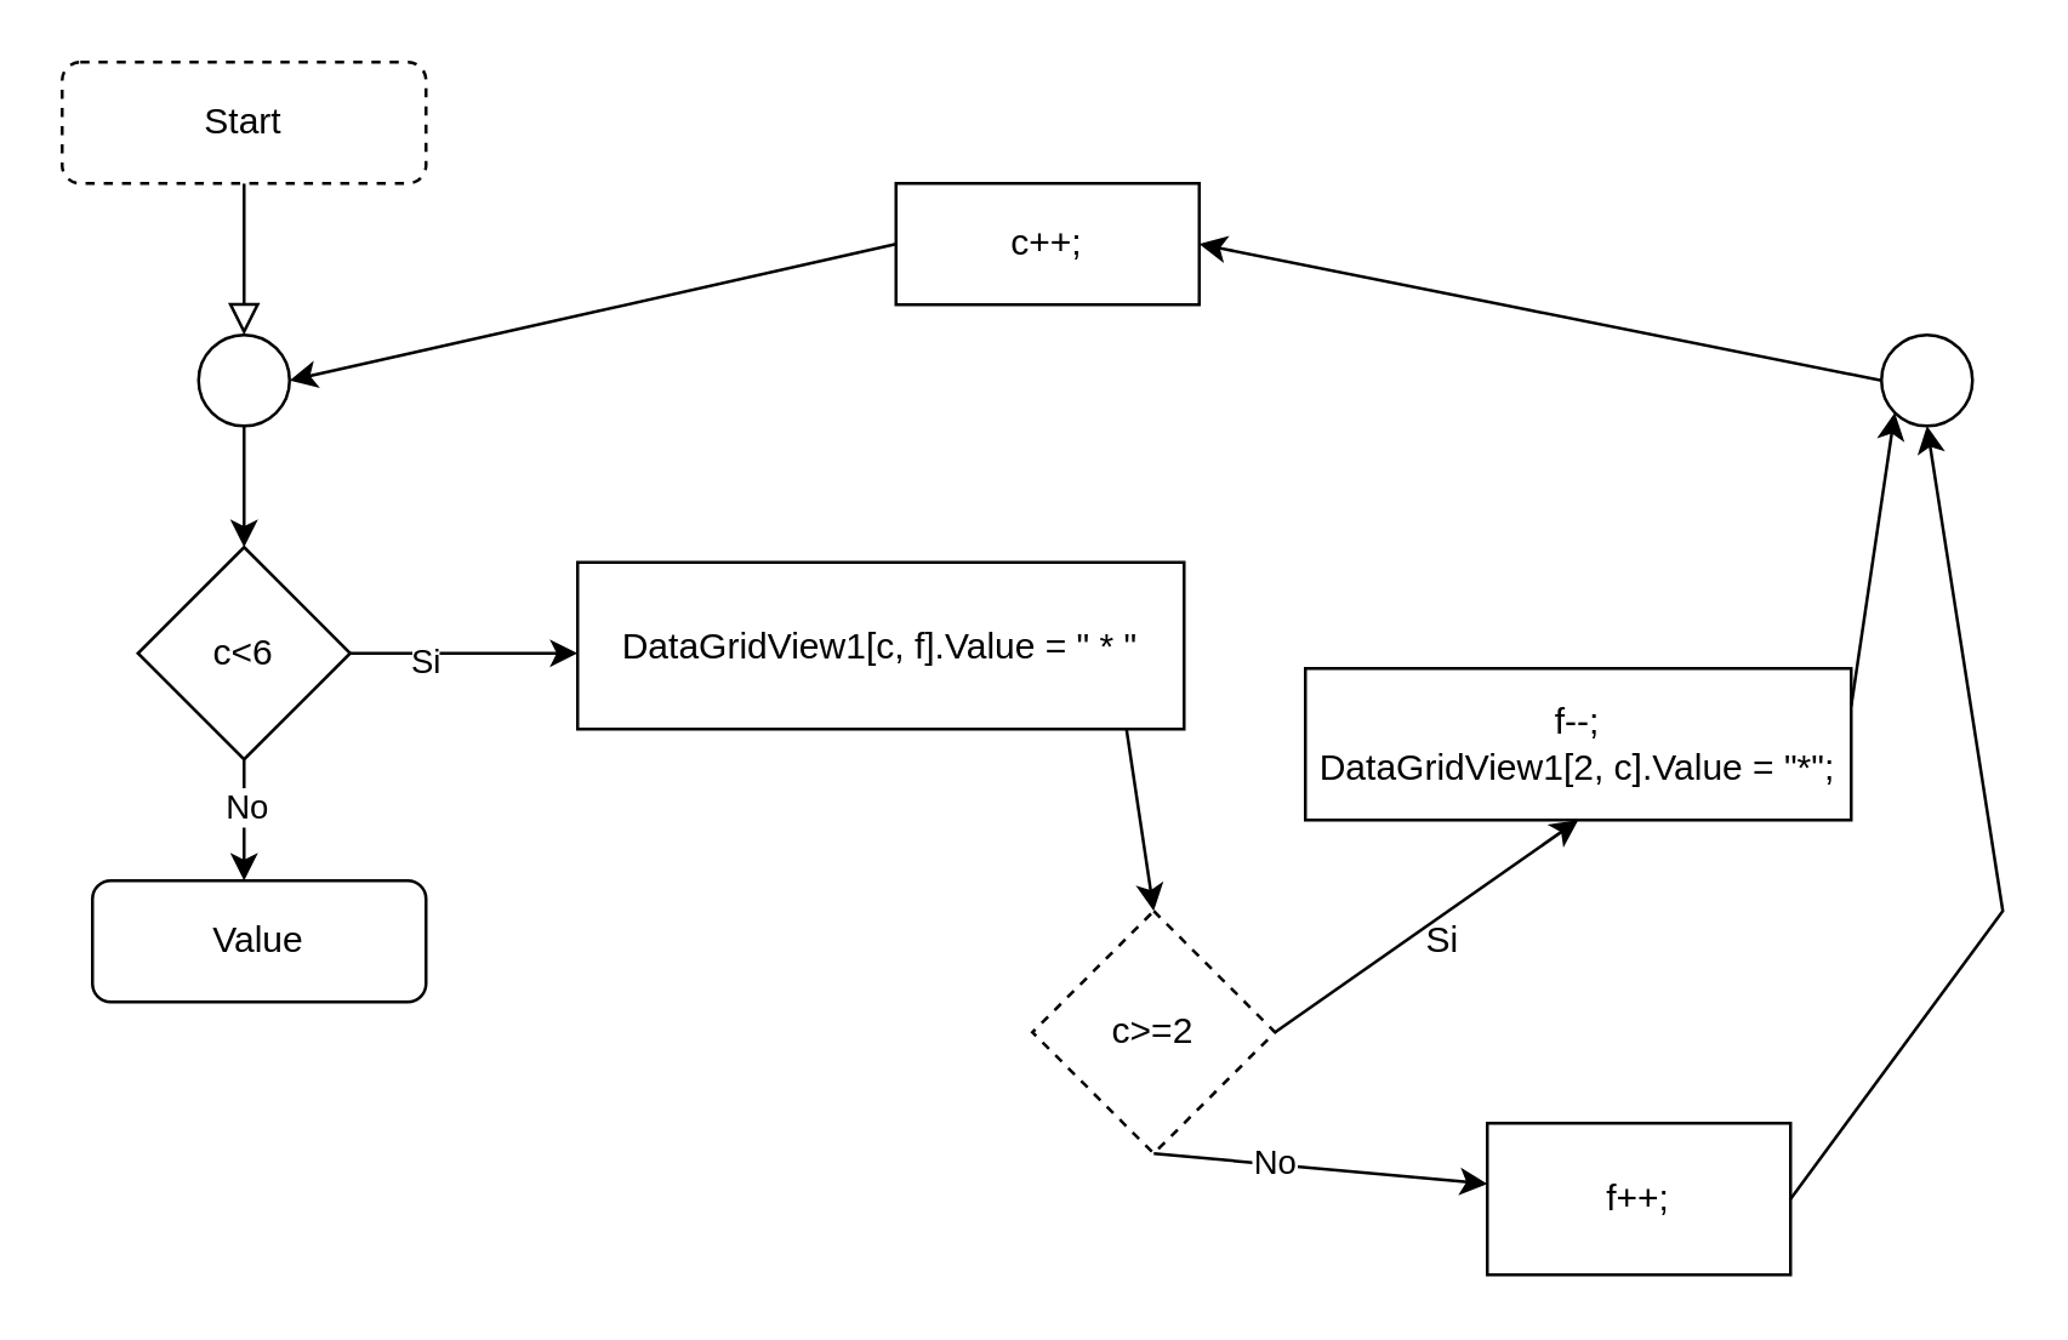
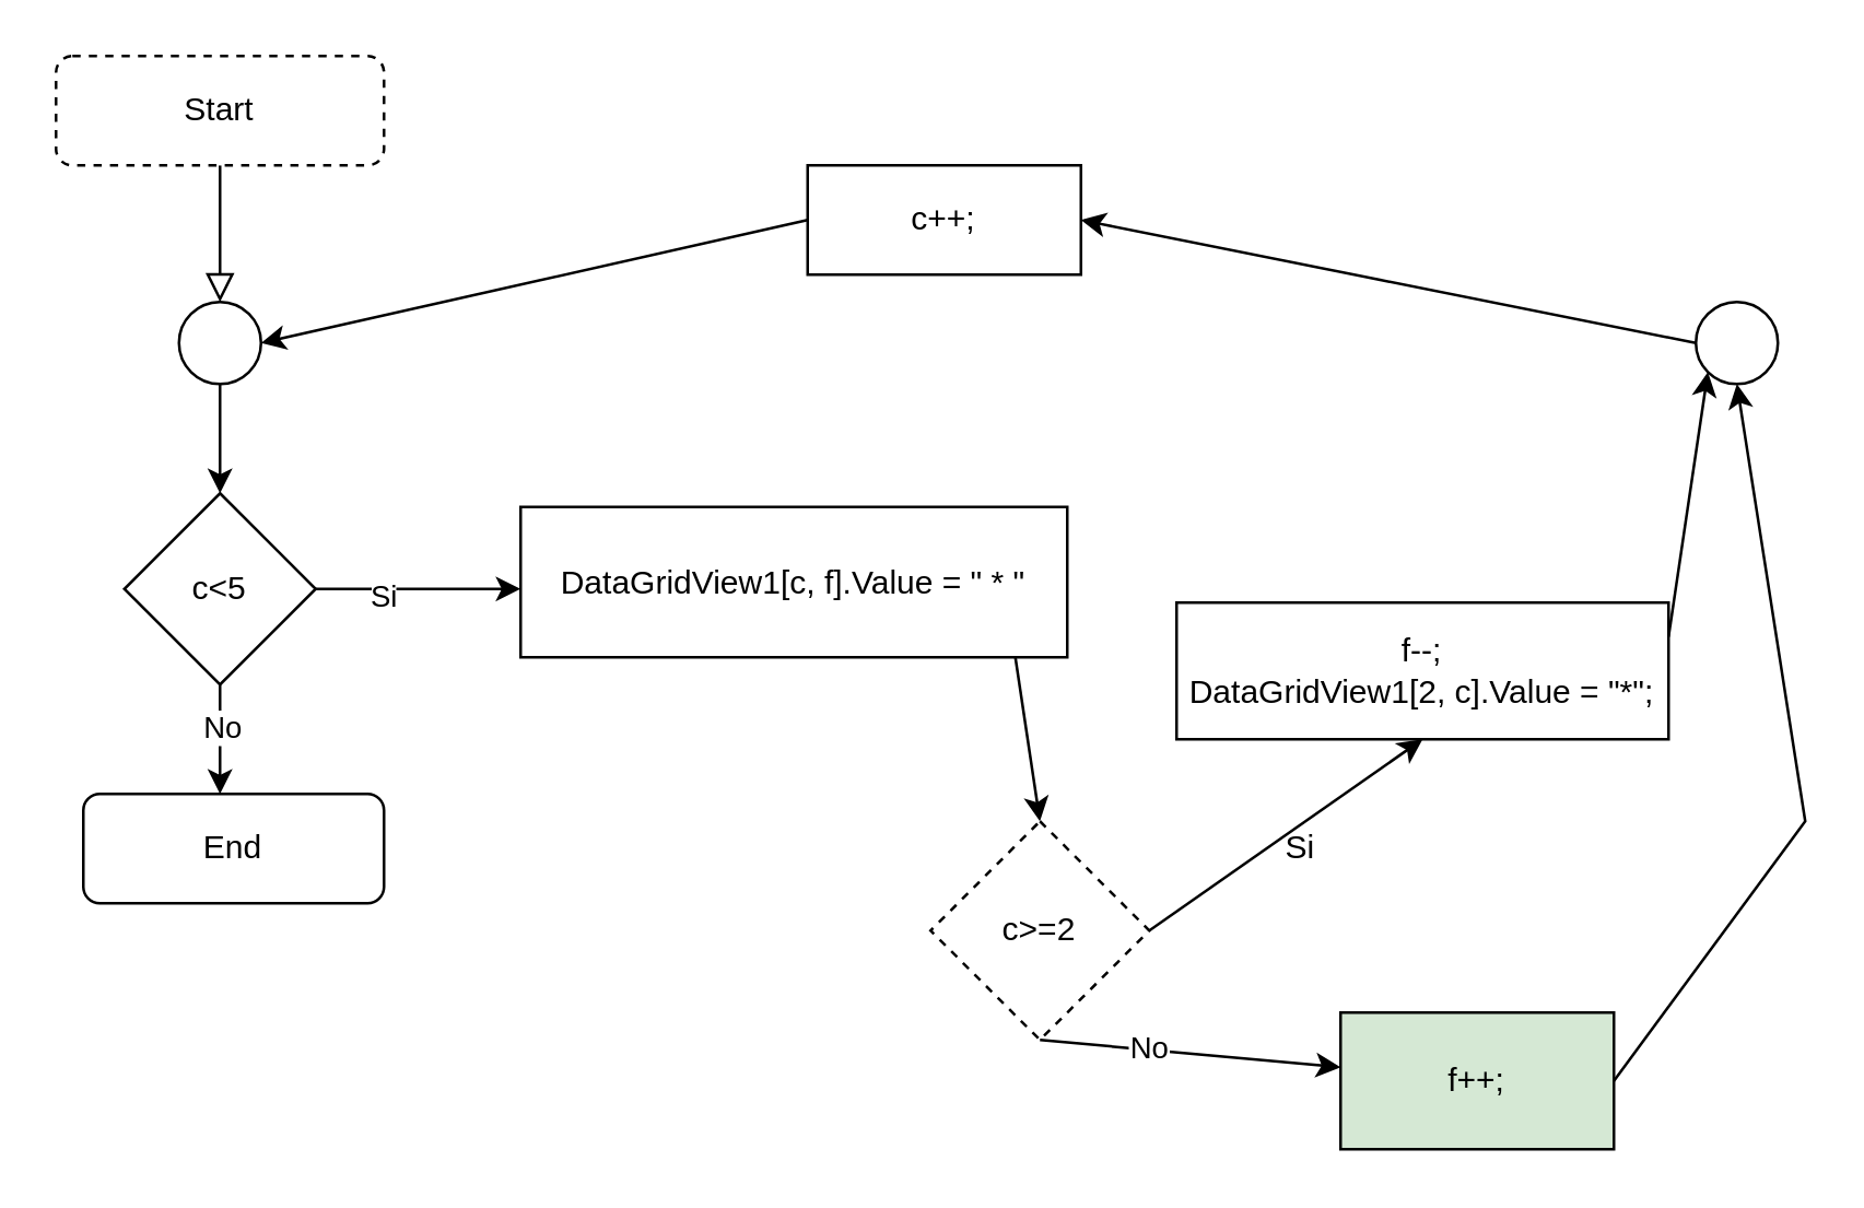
  <mxCell id="0" />
  <mxCell id="1" parent="0" />
  <mxCell id="2" value="" style="rounded=0;html=1;jettySize=auto;orthogonalLoop=1;fontSize=11;endArrow=block;endFill=0;endSize=8;strokeWidth=1;shadow=0;labelBackgroundColor=none;edgeStyle=orthogonalEdgeStyle;" edge="1" parent="1" source="3"><mxGeometry relative="1" as="geometry"><mxPoint x="80" y="110" as="targetPoint" /></mxGeometry></mxCell>
  <mxCell id="3" value="Start" style="rounded=1;whiteSpace=wrap;html=1;fontSize=12;glass=0;strokeWidth=1;shadow=0;dashed=1;" vertex="1" parent="1"><mxGeometry x="20" y="20" width="120" height="40" as="geometry" /></mxCell>
  <mxCell id="4" value="" style="ellipse;whiteSpace=wrap;html=1;aspect=fixed;" vertex="1" parent="1"><mxGeometry x="65" y="110" width="30" height="30" as="geometry" /></mxCell>
  <mxCell id="5" value="" style="endArrow=classic;html=1;rounded=0;exitX=0.5;exitY=1;exitDx=0;exitDy=0;" edge="1" parent="1" source="4"><mxGeometry width="50" height="50" relative="1" as="geometry"><mxPoint x="60" y="220" as="sourcePoint" /><mxPoint x="80" y="180" as="targetPoint" /></mxGeometry></mxCell>
- <mxCell id="6" value="c&amp;lt;6" style="rhombus;whiteSpace=wrap;html=1;" vertex="1" parent="1"><mxGeometry x="45" y="180" width="70" height="70" as="geometry" /></mxCell>
+ <mxCell id="6" value="c&amp;lt;5" style="rhombus;whiteSpace=wrap;html=1;" vertex="1" parent="1"><mxGeometry x="45" y="180" width="70" height="70" as="geometry" /></mxCell>
  <mxCell id="7" value="" style="endArrow=classic;html=1;rounded=0;exitX=1;exitY=0.5;exitDx=0;exitDy=0;" edge="1" parent="1" source="6"><mxGeometry width="50" height="50" relative="1" as="geometry"><mxPoint x="150" y="220" as="sourcePoint" /><mxPoint x="190" y="215" as="targetPoint" /></mxGeometry></mxCell>
  <mxCell id="8" value="Si" style="edgeLabel;html=1;align=center;verticalAlign=middle;resizable=0;points=[];" vertex="1" connectable="0" parent="7"><mxGeometry x="-0.36" y="-2" relative="1" as="geometry"><mxPoint as="offset" /></mxGeometry></mxCell>
  <mxCell id="9" value="DataGridView1[c, f].Value = &quot; * &quot;" style="rounded=0;whiteSpace=wrap;html=1;" vertex="1" parent="1"><mxGeometry x="190" y="185" width="200" height="55" as="geometry" /></mxCell>
  <mxCell id="10" value="" style="endArrow=classic;html=1;rounded=0;exitX=0.5;exitY=1;exitDx=0;exitDy=0;" edge="1" parent="1" source="6"><mxGeometry width="50" height="50" relative="1" as="geometry"><mxPoint x="90" y="310" as="sourcePoint" /><mxPoint x="80" y="290" as="targetPoint" /></mxGeometry></mxCell>
  <mxCell id="11" value="No" style="edgeLabel;html=1;align=center;verticalAlign=middle;resizable=0;points=[];" vertex="1" connectable="0" parent="10"><mxGeometry x="-0.25" relative="1" as="geometry"><mxPoint as="offset" /></mxGeometry></mxCell>
- <mxCell id="12" value="Value" style="rounded=1;whiteSpace=wrap;html=1;" vertex="1" parent="1"><mxGeometry x="30" y="290" width="110" height="40" as="geometry" /></mxCell>
+ <mxCell id="12" value="End" style="rounded=1;whiteSpace=wrap;html=1;" vertex="1" parent="1"><mxGeometry x="30" y="290" width="110" height="40" as="geometry" /></mxCell>
  <mxCell id="13" value="" style="endArrow=classic;html=1;rounded=0;entryX=0.5;entryY=0;entryDx=0;entryDy=0;" edge="1" parent="1" target="14"><mxGeometry width="50" height="50" relative="1" as="geometry"><mxPoint x="371" y="240" as="sourcePoint" /><mxPoint x="430" y="280" as="targetPoint" /></mxGeometry></mxCell>
  <mxCell id="14" value="c&amp;gt;=2" style="rhombus;whiteSpace=wrap;html=1;dashed=1;" vertex="1" parent="1"><mxGeometry x="340" y="300" width="80" height="80" as="geometry" /></mxCell>
  <mxCell id="15" value="" style="endArrow=classic;html=1;rounded=0;exitX=1;exitY=0.5;exitDx=0;exitDy=0;" edge="1" parent="1" source="14"><mxGeometry width="50" height="50" relative="1" as="geometry"><mxPoint x="470" y="320" as="sourcePoint" /><mxPoint x="520" y="270" as="targetPoint" /></mxGeometry></mxCell>
  <mxCell id="16" value="" style="endArrow=classic;html=1;rounded=0;exitX=0.5;exitY=1;exitDx=0;exitDy=0;" edge="1" parent="1" source="14"><mxGeometry width="50" height="50" relative="1" as="geometry"><mxPoint x="440" y="440" as="sourcePoint" /><mxPoint x="490" y="390" as="targetPoint" /></mxGeometry></mxCell>
  <mxCell id="17" value="No" style="edgeLabel;html=1;align=center;verticalAlign=middle;resizable=0;points=[];" vertex="1" connectable="0" parent="16"><mxGeometry x="-0.28" y="1" relative="1" as="geometry"><mxPoint as="offset" /></mxGeometry></mxCell>
  <mxCell id="18" value="Si" style="text;html=1;align=center;verticalAlign=middle;resizable=0;points=[];autosize=1;strokeColor=none;fillColor=none;" vertex="1" parent="1"><mxGeometry x="460" y="295" width="30" height="30" as="geometry" /></mxCell>
- <mxCell id="19" value="f++;" style="rounded=0;whiteSpace=wrap;html=1;" vertex="1" parent="1"><mxGeometry x="490" y="370" width="100" height="50" as="geometry" /></mxCell>
+ <mxCell id="19" value="f++;" style="rounded=0;whiteSpace=wrap;html=1;fillColor=#d5e8d4;" vertex="1" parent="1"><mxGeometry x="490" y="370" width="100" height="50" as="geometry" /></mxCell>
  <mxCell id="20" value="&lt;div&gt;f--;&lt;/div&gt;DataGridView1[2, c].Value = &quot;*&quot;;" style="rounded=0;whiteSpace=wrap;html=1;" vertex="1" parent="1"><mxGeometry x="430" y="220" width="180" height="50" as="geometry" /></mxCell>
  <mxCell id="21" value="" style="ellipse;whiteSpace=wrap;html=1;aspect=fixed;" vertex="1" parent="1"><mxGeometry x="620" y="110" width="30" height="30" as="geometry" /></mxCell>
  <mxCell id="22" value="" style="endArrow=classic;html=1;rounded=0;exitX=1;exitY=0.5;exitDx=0;exitDy=0;entryX=0.5;entryY=1;entryDx=0;entryDy=0;" edge="1" parent="1" source="19" target="21"><mxGeometry width="50" height="50" relative="1" as="geometry"><mxPoint x="250" y="250" as="sourcePoint" /><mxPoint x="300" y="200" as="targetPoint" /><Array as="points"><mxPoint x="660" y="300" /></Array></mxGeometry></mxCell>
  <mxCell id="23" value="" style="endArrow=classic;html=1;rounded=0;entryX=0;entryY=1;entryDx=0;entryDy=0;exitX=1;exitY=0.25;exitDx=0;exitDy=0;" edge="1" parent="1" source="20" target="21"><mxGeometry width="50" height="50" relative="1" as="geometry"><mxPoint x="570" y="240" as="sourcePoint" /><mxPoint x="620" y="190" as="targetPoint" /></mxGeometry></mxCell>
  <mxCell id="24" value="c++;" style="rounded=0;whiteSpace=wrap;html=1;" vertex="1" parent="1"><mxGeometry x="295" y="60" width="100" height="40" as="geometry" /></mxCell>
  <mxCell id="25" value="" style="endArrow=classic;html=1;rounded=0;exitX=0;exitY=0.5;exitDx=0;exitDy=0;entryX=1;entryY=0.5;entryDx=0;entryDy=0;" edge="1" parent="1" source="21" target="24"><mxGeometry width="50" height="50" relative="1" as="geometry"><mxPoint x="250" y="250" as="sourcePoint" /><mxPoint x="300" y="200" as="targetPoint" /></mxGeometry></mxCell>
  <mxCell id="26" value="" style="endArrow=classic;html=1;rounded=0;exitX=0;exitY=0.5;exitDx=0;exitDy=0;entryX=1;entryY=0.5;entryDx=0;entryDy=0;" edge="1" parent="1" source="24" target="4"><mxGeometry width="50" height="50" relative="1" as="geometry"><mxPoint x="250" y="250" as="sourcePoint" /><mxPoint x="300" y="200" as="targetPoint" /></mxGeometry></mxCell>
